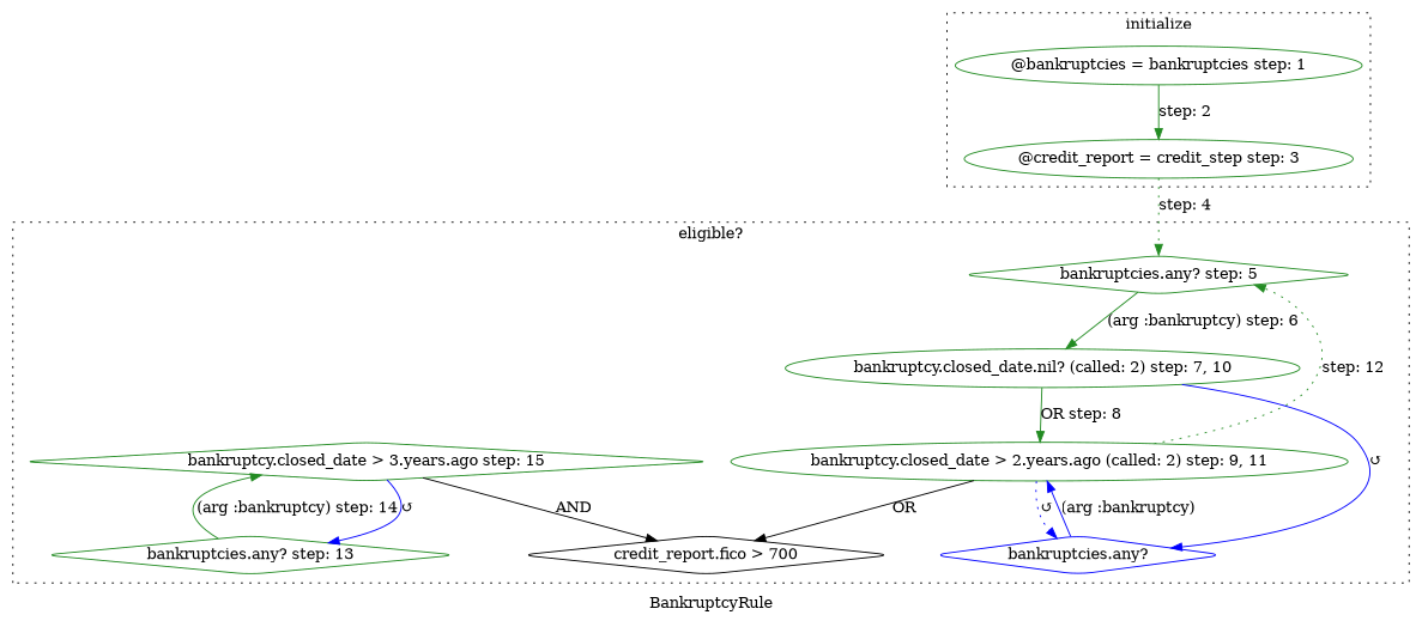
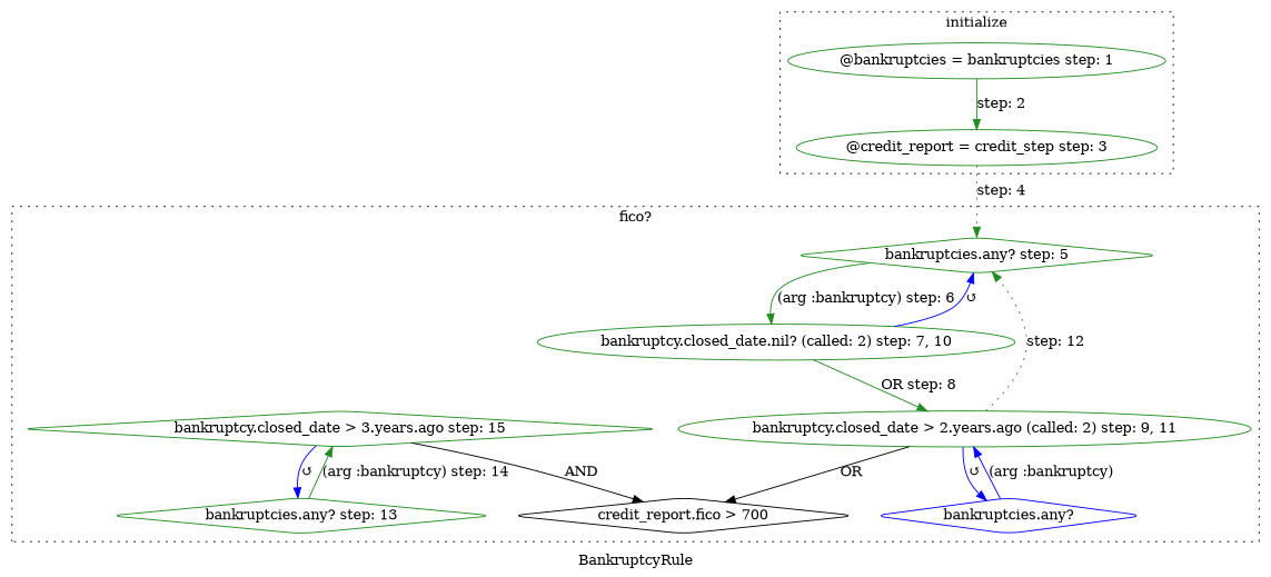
  digraph {
    label=BankruptcyRule
    node [color=forestgreen shape=diamond style=rounded]
    edge [color=forestgreen dir=forward]
    n1 [label="bankruptcies.any? step: 5"]
    n2 [label="bankruptcy.closed_date.nil? (called: 2) step: 7, 10" shape=ellipse]
    n3 [label="bankruptcy.closed_date > 2.years.ago (called: 2) step: 9, 11" shape=ellipse]
    n4 [color=blue label="bankruptcies.any?"]
    n5 [label="bankruptcies.any? step: 13"]
    n6 [label="credit_report.fico > 700" color=""]
    n7 [label="bankruptcy.closed_date > 3.years.ago step: 15"]
    n8 [label="@bankruptcies = bankruptcies step: 1" shape=ellipse]
    n9 [label="@credit_report = credit_step step: 3" shape=ellipse]
    subgraph cluster_1 {
-     label="eligible?"
+     label="fico?"
      style=dotted
      n1
      n2
      n3
      n4
      n5
      n6
      n7
    }
    subgraph cluster_2 {
      label=initialize
      style=dotted
      n8
      n9
    }
    n1 -> n2 [label="(arg :bankruptcy) step: 6"]
-   n2 -> n4 [color=blue label="↺"]
+   n2 -> n1 [color=blue label="↺"]
    n2 -> n3 [label="OR step: 8"]
    n3 -> n1 [label="step: 12" style=dotted]
-   n3 -> n4 [color=blue label="↺" style=dotted]
+   n3 -> n4 [color=blue label="↺"]
    n3 -> n6 [label=OR color=""]
    n4 -> n3 [color=blue label="(arg :bankruptcy)"]
    n5 -> n7 [label="(arg :bankruptcy) step: 14"]
    n7 -> n5 [color=blue label="↺"]
    n7 -> n6 [label=AND color=""]
    n8 -> n9 [label="step: 2"]
    n9 -> n1 [label="step: 4" style=dotted]
  }
